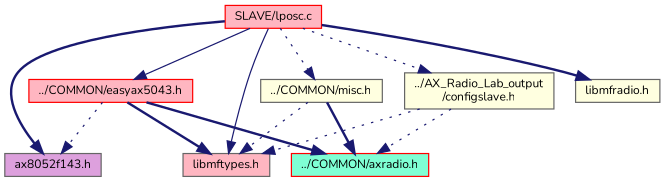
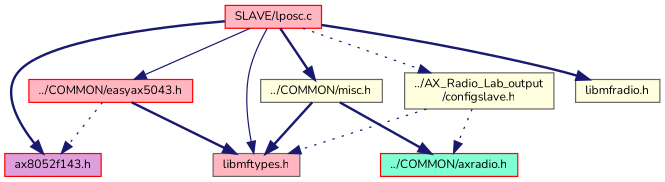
  digraph {
    fontname=Nunito
    node [color=red fillcolor=lightpink fontname=Nunito fontsize=10 shape=record style=filled]
    edge [color=midnightblue fontname=Nunito fontsize=10 labelfontname=Helvetica labelfontsize=10 style=bold]
    n1 [fontcolor=black height=0.2 label="SLAVE/lposc.c" width=0.4]
-   n2 [color=gray40 fillcolor=plum height=0.2 label="ax8052f143.h" width=0.4]
+   n2 [fillcolor=plum height=0.2 label="ax8052f143.h" width=0.4]
    n3 [color=gray40 height=0.2 label="libmftypes.h" width=0.4]
    n4 [color=gray40 fillcolor=lightyellow height=0.2 label="libmfradio.h" width=0.4]
    n5 [color=gray40 fillcolor=lightyellow height=0.2 label="../COMMON/misc.h" width=0.4]
    n6 [color=gray40 fillcolor=lightyellow height=0.2 label="../AX_Radio_Lab_output\l/configslave.h" width=0.4]
    n7 [height=0.2 label="../COMMON/easyax5043.h" width=0.4]
    n8 [fillcolor=aquamarine height=0.2 label="../COMMON/axradio.h" width=0.4]
    n1 -> n2
    n1 -> n3 [style=solid]
    n1 -> n4
-   n1 -> n5 [style=dotted]
+   n1 -> n5
    n1 -> n6 [style=dotted]
    n1 -> n7 [style=solid]
-   n5 -> n3 [style=dotted]
+   n5 -> n3
    n5 -> n8
    n6 -> n3 [style=dotted]
    n6 -> n8 [style=dotted]
    n7 -> n2 [style=dotted]
    n7 -> n3
-   n7 -> n8
  }
